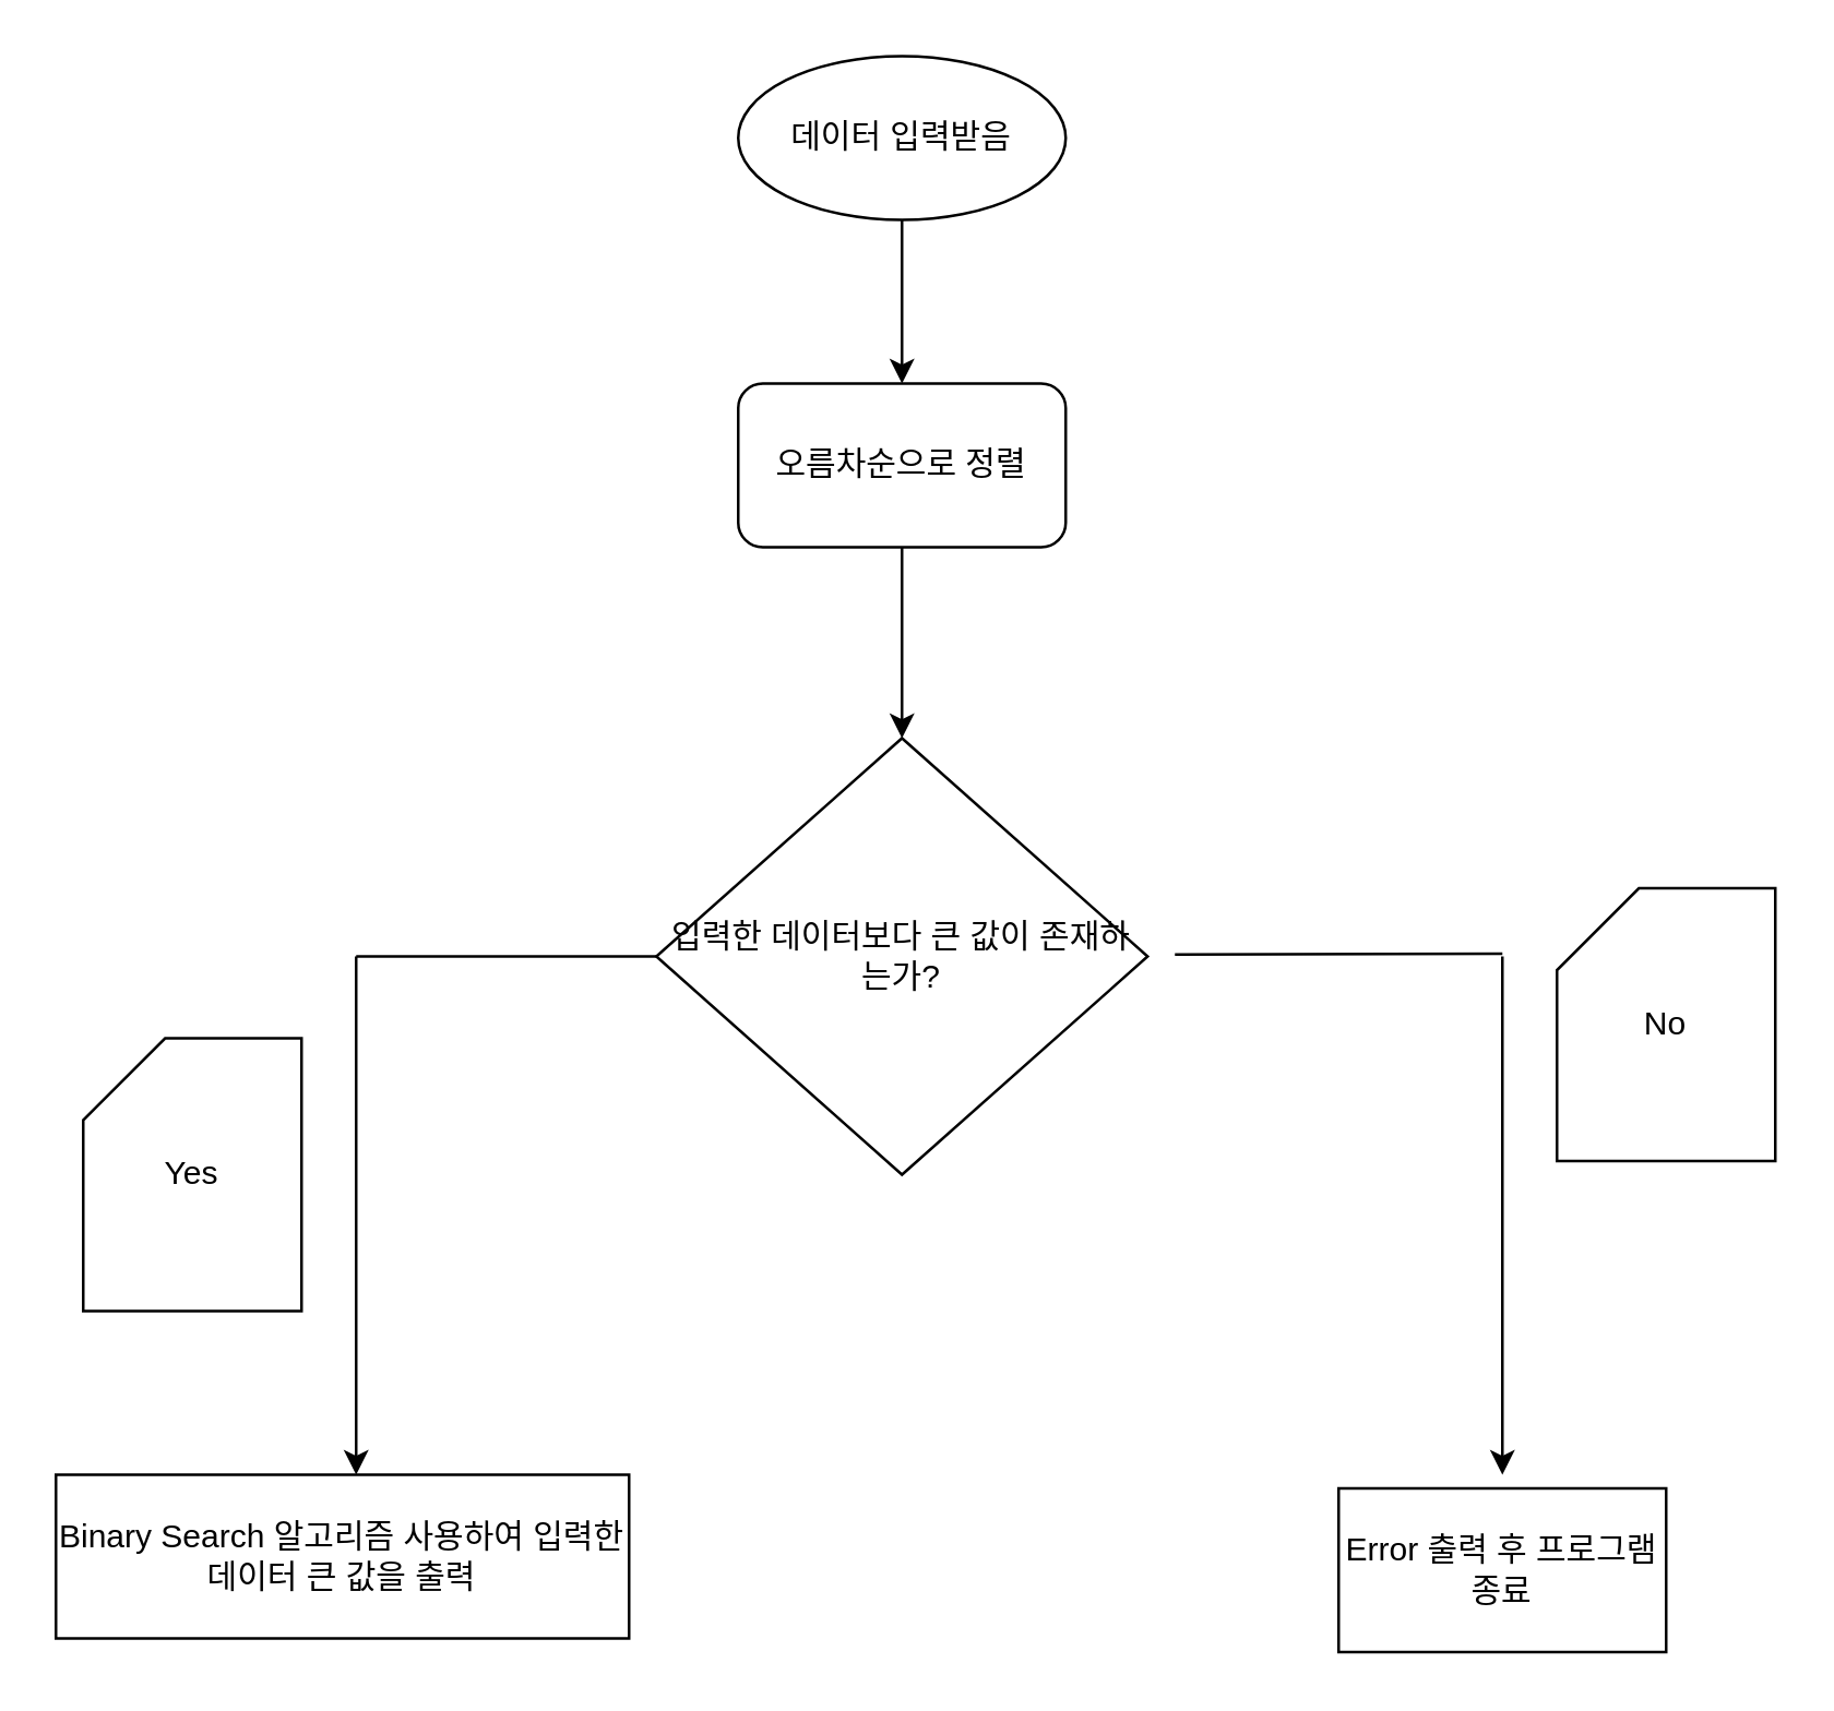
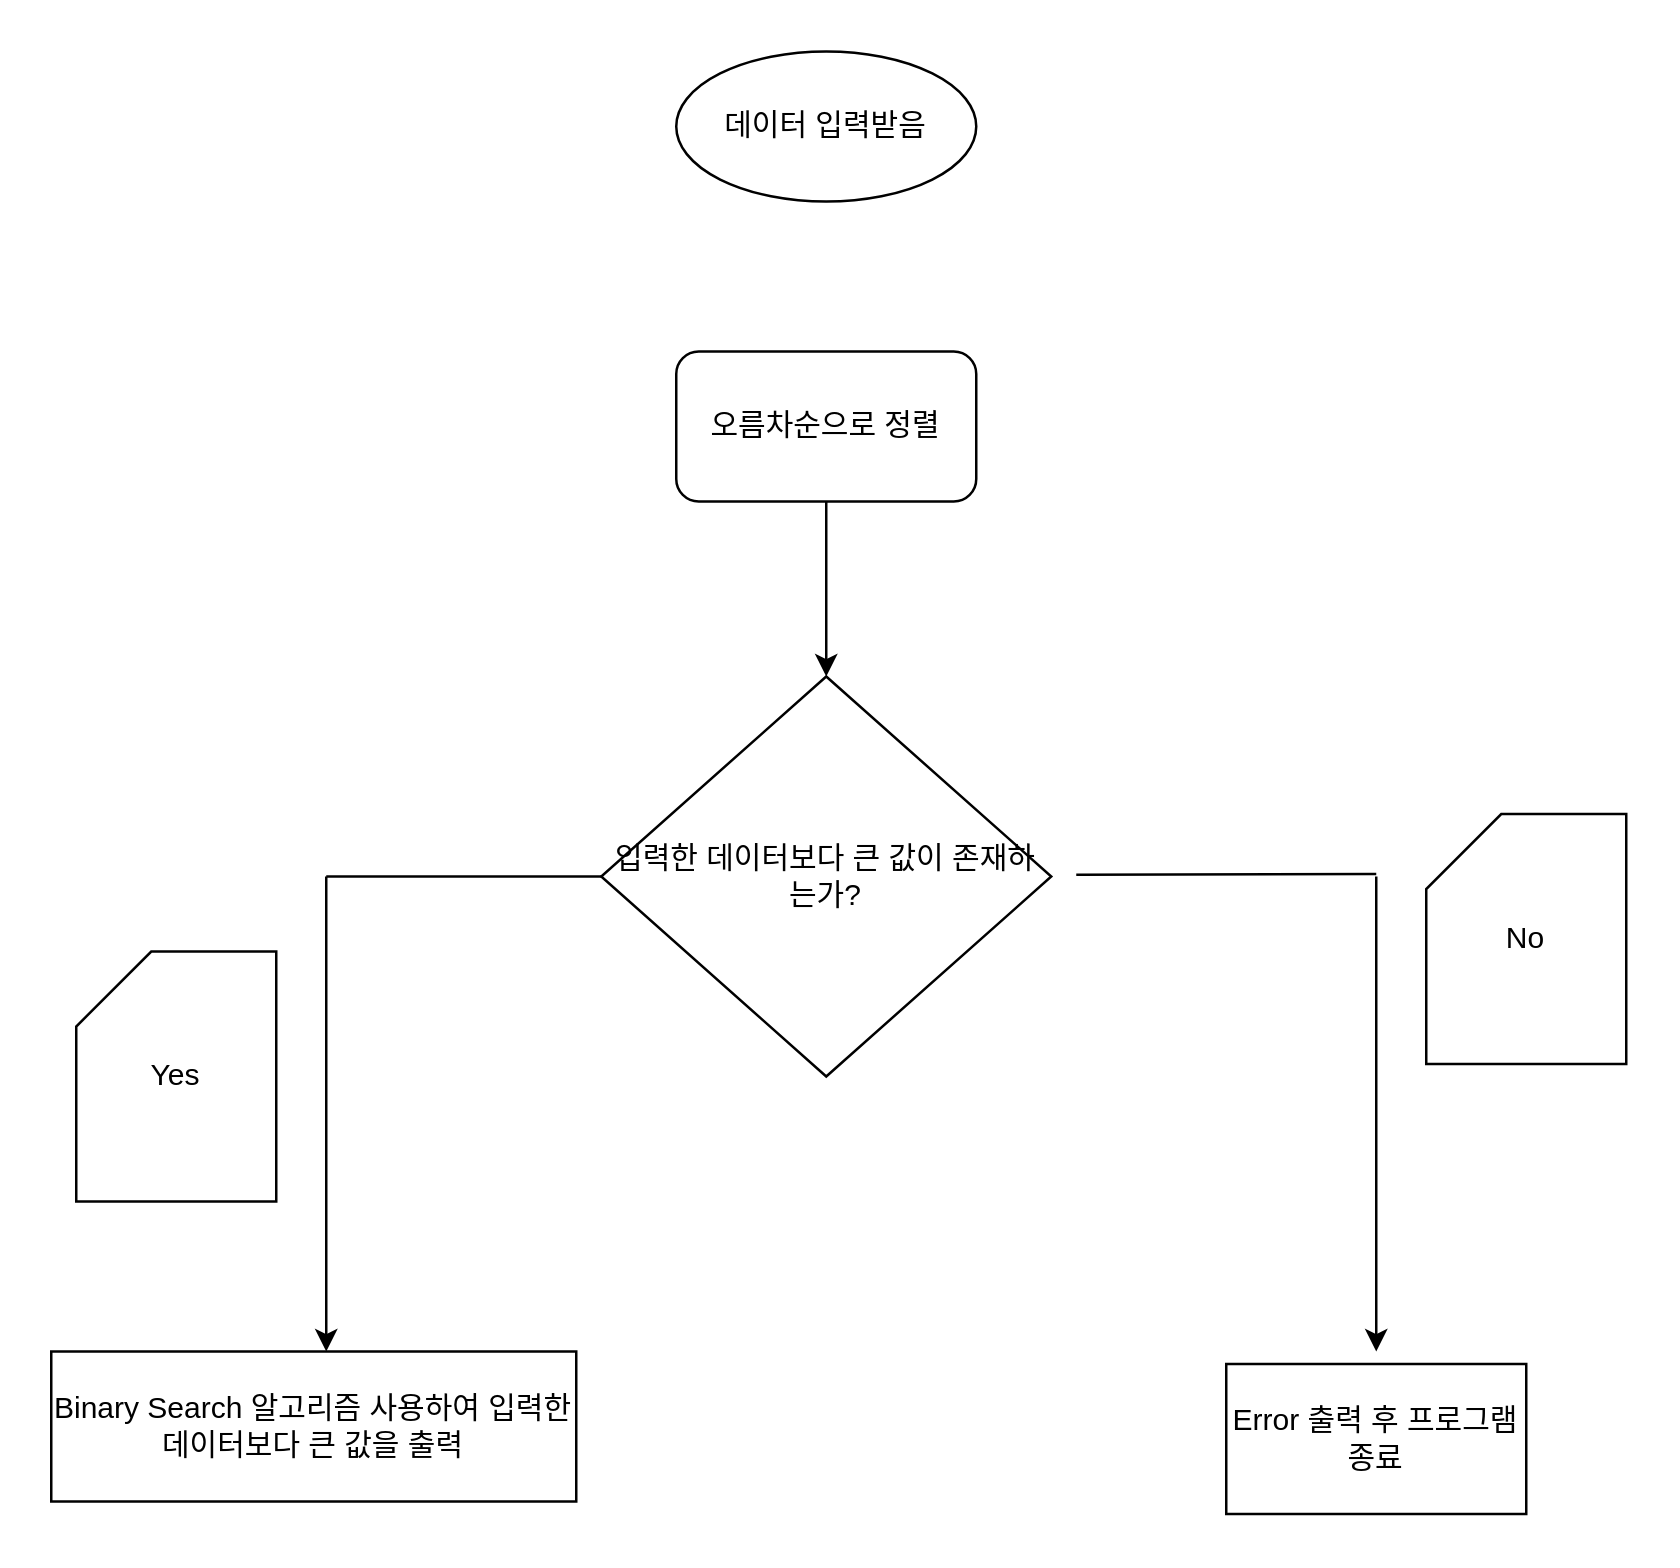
  <mxCell id="0" />
  <mxCell id="1" parent="0" />
  <mxCell id="2" value="데이터 입력받음" style="ellipse;whiteSpace=wrap;html=1;" vertex="1" parent="1"><mxGeometry x="270" y="20" width="120" height="60" as="geometry" /></mxCell>
  <mxCell id="3" value="입력한 데이터보다 큰 값이 존재하는가?" style="rhombus;whiteSpace=wrap;html=1;" vertex="1" parent="1"><mxGeometry x="240" y="270" width="180" height="160" as="geometry" /></mxCell>
  <mxCell id="4" value="" style="endArrow=none;html=1;rounded=0;" edge="1" parent="1" target="3"><mxGeometry width="50" height="50" relative="1" as="geometry"><mxPoint x="130" y="350" as="sourcePoint" /><mxPoint x="200" y="325" as="targetPoint" /><Array as="points" /></mxGeometry></mxCell>
  <mxCell id="5" value="" style="endArrow=classic;html=1;rounded=0;" edge="1" parent="1"><mxGeometry width="50" height="50" relative="1" as="geometry"><mxPoint x="130" y="350" as="sourcePoint" /><mxPoint x="130" y="540" as="targetPoint" /></mxGeometry></mxCell>
  <mxCell id="6" value="Yes" style="shape=card;whiteSpace=wrap;html=1;" vertex="1" parent="1"><mxGeometry x="30" y="380" width="80" height="100" as="geometry" /></mxCell>
  <mxCell id="7" value="" style="endArrow=classic;html=1;rounded=0;" edge="1" parent="1"><mxGeometry width="50" height="50" relative="1" as="geometry"><mxPoint x="550" y="350" as="sourcePoint" /><mxPoint x="550" y="540" as="targetPoint" /></mxGeometry></mxCell>
  <mxCell id="8" value="" style="endArrow=none;html=1;rounded=0;" edge="1" parent="1"><mxGeometry width="50" height="50" relative="1" as="geometry"><mxPoint x="430" y="349.29" as="sourcePoint" /><mxPoint x="550" y="349" as="targetPoint" /><Array as="points" /></mxGeometry></mxCell>
  <mxCell id="9" value="No" style="shape=card;whiteSpace=wrap;html=1;" vertex="1" parent="1"><mxGeometry x="570" y="325" width="80" height="100" as="geometry" /></mxCell>
  <mxCell id="10" value="Error 출력 후 프로그램 종료" style="rounded=0;whiteSpace=wrap;html=1;" vertex="1" parent="1"><mxGeometry x="490" y="545" width="120" height="60" as="geometry" /></mxCell>
- <mxCell id="11" value="Binary Search 알고리즘 사용하여 입력한 데이터 큰 값을 출력" style="rounded=0;whiteSpace=wrap;html=1;" vertex="1" parent="1"><mxGeometry x="20" y="540" width="210" height="60" as="geometry" /></mxCell>
+ <mxCell id="11" value="Binary Search 알고리즘 사용하여 입력한 데이터보다 큰 값을 출력" style="rounded=0;whiteSpace=wrap;html=1;" vertex="1" parent="1"><mxGeometry x="20" y="540" width="210" height="60" as="geometry" /></mxCell>
  <mxCell id="12" value="오름차순으로 정렬" style="whiteSpace=wrap;html=1;rounded=1;" vertex="1" parent="1"><mxGeometry x="270" y="140" width="120" height="60" as="geometry" /></mxCell>
- <mxCell id="13" value="" style="endArrow=classic;html=1;rounded=0;entryX=0.5;entryY=0;entryDx=0;entryDy=0;exitX=0.5;exitY=1;exitDx=0;exitDy=0;" edge="1" parent="1" source="2" target="12"><mxGeometry width="50" height="50" relative="1" as="geometry"><mxPoint x="319" y="130" as="sourcePoint" /><mxPoint x="369" y="80" as="targetPoint" /></mxGeometry></mxCell>
  <mxCell id="14" value="" style="endArrow=classic;html=1;rounded=0;entryX=0.5;entryY=0;entryDx=0;entryDy=0;exitX=0.5;exitY=1;exitDx=0;exitDy=0;" edge="1" parent="1" source="12" target="3"><mxGeometry width="50" height="50" relative="1" as="geometry"><mxPoint x="305" y="250" as="sourcePoint" /><mxPoint x="355" y="200" as="targetPoint" /></mxGeometry></mxCell>
